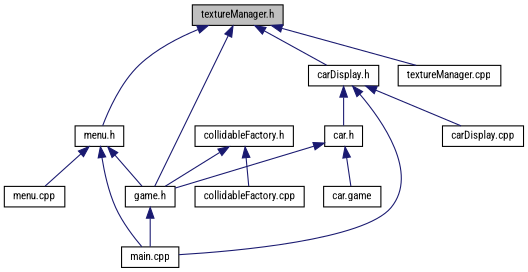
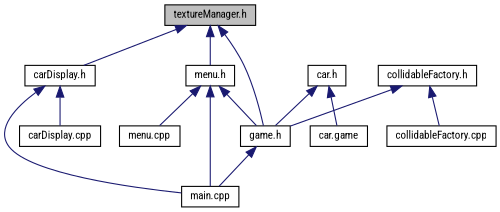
  digraph {
    fontname="Roboto Condensed"
    node [color=black fillcolor=white fontname="Roboto Condensed" fontsize=10 shape=record style=filled]
    edge [color=midnightblue dir=back fontname="Roboto Condensed" fontsize=10 labelfontname=Helvetica labelfontsize=10 style=solid]
    n1 [fillcolor=grey75 fontcolor=black height=0.2 label="textureManager.h" width=0.4]
    n2 [height=0.2 label="carDisplay.h" width=0.4]
    n3 [height=0.2 label="game.h" width=0.4]
    n4 [height=0.2 label="menu.h" width=0.4]
-   n5 [height=0.2 label="textureManager.cpp" width=0.4]
    n6 [height=0.2 label="car.h" width=0.4]
    n7 [height=0.2 label="carDisplay.cpp" width=0.4]
    n8 [height=0.2 label="main.cpp" width=0.4]
    n9 [height=0.2 label="collidableFactory.h" width=0.4]
    n10 [height=0.2 label="collidableFactory.cpp" width=0.4]
    n11 [height=0.2 label="menu.cpp" width=0.4]
    n12 [height=0.2 label="car.game" width=0.4]
    n1 -> n2
    n1 -> n3
    n1 -> n4
-   n1 -> n5
-   n2 -> n6
    n2 -> n7
    n2 -> n8
    n3 -> n8
    n4 -> n3
    n4 -> n8
    n4 -> n11
    n6 -> n3
    n6 -> n12
    n9 -> n3
    n9 -> n10
  }
